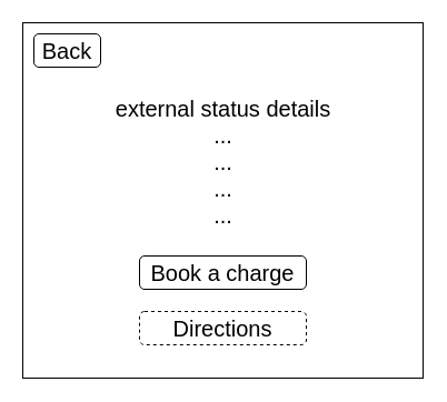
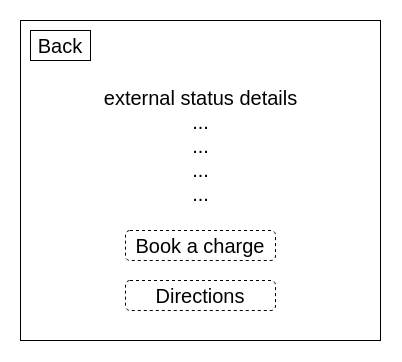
  <mxCell id="0" />
  <mxCell id="1" parent="0" />
  <mxCell id="2" value="" style="rounded=0;whiteSpace=wrap;html=1;fontSize=20;" parent="1" vertex="1"><mxGeometry x="20" width="360" height="320" as="geometry" y="20" /></mxCell>
  <mxCell id="3" value="external status details&lt;br&gt;...&lt;br&gt;...&lt;br&gt;...&lt;br&gt;..." style="text;html=1;strokeColor=none;fillColor=none;align=center;verticalAlign=middle;whiteSpace=wrap;rounded=0;fontSize=20;fontColor=#000000;" parent="1" vertex="1"><mxGeometry x="93.75" y="80" width="212.5" height="130" as="geometry" /></mxCell>
- <mxCell id="4" value="Back" style="rounded=1;whiteSpace=wrap;html=1;fontSize=20;fontColor=#000000;strokeColor=#000000;fillColor=#FFFFFF;" parent="1" vertex="1"><mxGeometry x="30" y="30" width="60" height="30" as="geometry" /></mxCell>
- <mxCell id="5" value="Book a charge" style="rounded=1;whiteSpace=wrap;html=1;fontSize=20;fontColor=#000000;strokeColor=#000000;fillColor=#FFFFFF;" parent="1" vertex="1"><mxGeometry x="125" y="230" width="150" height="30" as="geometry" /></mxCell>
+ <mxCell id="4" value="Back" style="whiteSpace=wrap;html=1;fontSize=20;fontColor=#000000;strokeColor=#000000;fillColor=#FFFFFF;rounded=0;" parent="1" vertex="1"><mxGeometry x="30" y="30" width="60" height="30" as="geometry" /></mxCell>
+ <mxCell id="5" value="Book a charge" style="rounded=1;whiteSpace=wrap;html=1;fontSize=20;fontColor=#000000;strokeColor=#000000;fillColor=#FFFFFF;dashed=1;" parent="1" vertex="1"><mxGeometry x="125" y="230" width="150" height="30" as="geometry" /></mxCell>
  <mxCell id="6" value="Directions" style="rounded=1;whiteSpace=wrap;html=1;fontSize=20;fontColor=#000000;strokeColor=#000000;fillColor=#FFFFFF;dashed=1;" parent="1" vertex="1"><mxGeometry x="125" y="280" width="150" height="30" as="geometry" /></mxCell>
